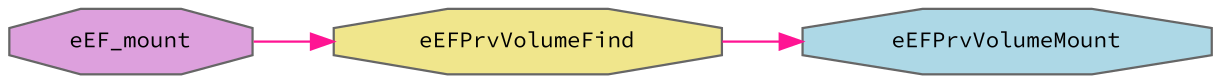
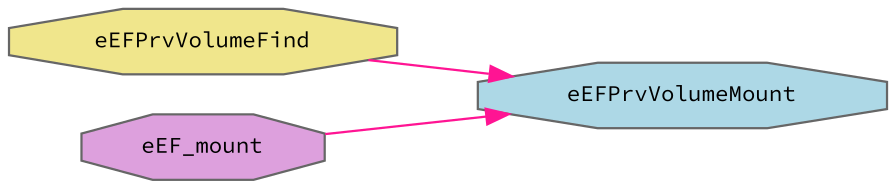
  digraph {
    fontname="Source Code Pro"
    rankdir=RL
    node [color=grey40 fontname="Source Code Pro" fontsize=10 shape=octagon style=filled]
    edge [color=deeppink dir=back fontname="Source Code Pro" fontsize=10 labelfontname=Helvetica labelfontsize=10 style=solid]
    n1 [color=gray40 fillcolor=khaki fontcolor=black height=0.2 label=eEFPrvVolumeFind width=0.4]
    n2 [fillcolor=lightblue height=0.2 label=eEFPrvVolumeMount width=0.4]
    n3 [fillcolor=plum height=0.2 label=eEF_mount width=0.4]
    n2 -> n1
-   n1 -> n3
+   n2 -> n3
  }
